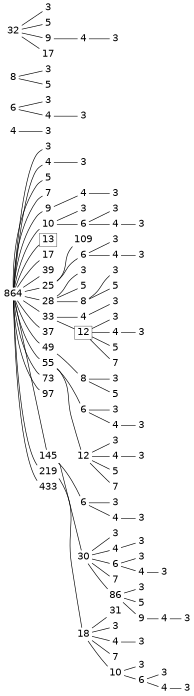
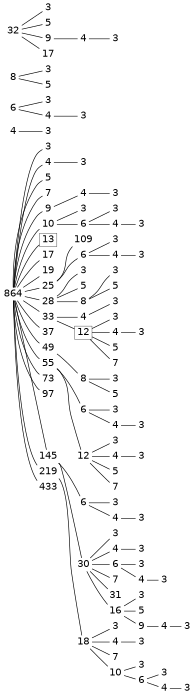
  digraph {
    nodesep=0.1
    rankdir=LR
    node [fontname=Helvetica fontsize=30 shape=plaintext]
    edge [dir=none style=bold]
    n1 [height=0.25 label=864 width=0.25]
    n2 [height=0.25 label=3 width=0.25]
    n3 [height=0.25 label=4 width=0.25]
    n4 [height=0.25 label=5 width=0.25]
    n5 [height=0.25 label=7 width=0.25]
    n6 [height=0.25 label=9 width=0.25]
    n7 [height=0.25 label=10 width=0.25]
    n8 [height=0.25 label=13 shape=box width=0.25]
    n9 [height=0.25 label=17 width=0.25]
-   n10 [height=0.25 label=39 width=0.25]
+   n10 [height=0.25 label=19 width=0.25]
    n11 [height=0.25 label=25 width=0.25]
    n12 [height=0.25 label=28 width=0.25]
    n13 [height=0.25 label=33 width=0.25]
    n14 [height=0.25 label=37 width=0.25]
    n15 [height=0.25 label=49 width=0.25]
    n16 [height=0.25 label=55 width=0.25]
    n17 [height=0.25 label=73 width=0.25]
    n18 [height=0.25 label=97 width=0.25]
    n19 [height=0.25 label=145 width=0.25]
    n20 [height=0.25 label=219 width=0.25]
    n21 [height=0.25 label=433 width=0.25]
    n22 [height=0.25 label=3 width=0.25]
    n23 [height=0.25 label=4 width=0.25]
    n24 [height=0.25 label=3 width=0.25]
    n25 [height=0.25 label=6 width=0.25]
    n26 [height=0.25 label=109 width=0.25]
    n27 [height=0.25 label=6 width=0.25]
    n28 [height=0.25 label=3 width=0.25]
    n29 [height=0.25 label=5 width=0.25]
    n30 [height=0.25 label=8 width=0.25]
    n31 [height=0.25 label=4 width=0.25]
    n32 [height=0.25 label=12 shape=box width=0.25]
    n33 [height=0.25 label=8 width=0.25]
    n34 [height=0.25 label=6 width=0.25]
    n35 [height=0.25 label=12 width=0.25]
    n36 [height=0.25 label=6 width=0.25]
    n37 [height=0.25 label=30 width=0.25]
    n38 [height=0.25 label=18 width=0.25]
    n39 [height=0.25 label=3 width=0.25]
    n40 [height=0.25 label=3 width=0.25]
    n41 [height=0.25 label=4 width=0.25]
    n42 [height=0.25 label=3 width=0.25]
    n43 [height=0.25 label=3 width=0.25]
    n44 [height=0.25 label=4 width=0.25]
    n45 [height=0.25 label=3 width=0.25]
    n46 [height=0.25 label=3 width=0.25]
    n47 [height=0.25 label=5 width=0.25]
    n48 [height=0.25 label=4 width=0.25]
    n49 [height=0.25 label=3 width=0.25]
    n50 [height=0.25 label=6 width=0.25]
    n51 [height=0.25 label=3 width=0.25]
    n52 [height=0.25 label=4 width=0.25]
    n53 [height=0.25 label=3 width=0.25]
    n54 [height=0.25 label=3 width=0.25]
    n55 [height=0.25 label=3 width=0.25]
    n56 [height=0.25 label=4 width=0.25]
    n57 [height=0.25 label=5 width=0.25]
    n58 [height=0.25 label=7 width=0.25]
    n59 [height=0.25 label=3 width=0.25]
    n60 [height=0.25 label=3 width=0.25]
    n61 [height=0.25 label=5 width=0.25]
    n62 [height=0.25 label=3 width=0.25]
    n63 [height=0.25 label=4 width=0.25]
    n64 [height=0.25 label=3 width=0.25]
    n65 [height=0.25 label=4 width=0.25]
    n66 [height=0.25 label=5 width=0.25]
    n67 [height=0.25 label=7 width=0.25]
    n68 [height=0.25 label=3 width=0.25]
    n69 [height=0.25 label=3 width=0.25]
    n70 [height=0.25 label=3 width=0.25]
    n71 [height=0.25 label=4 width=0.25]
    n72 [height=0.25 label=3 width=0.25]
    n73 [height=0.25 label=4 width=0.25]
    n74 [height=0.25 label=6 width=0.25]
    n75 [height=0.25 label=7 width=0.25]
    n76 [height=0.25 label=31 width=0.25]
-   n77 [height=0.25 label=86 width=0.25]
+   n77 [height=0.25 label=16 width=0.25]
    n78 [height=0.25 label=3 width=0.25]
    n79 [height=0.25 label=3 width=0.25]
    n80 [height=0.25 label=3 width=0.25]
    n81 [height=0.25 label=4 width=0.25]
    n82 [height=0.25 label=3 width=0.25]
    n83 [height=0.25 label=5 width=0.25]
    n84 [height=0.25 label=9 width=0.25]
    n85 [height=0.25 label=3 width=0.25]
    n86 [height=0.25 label=4 width=0.25]
    n87 [height=0.25 label=3 width=0.25]
    n88 [height=0.25 label=8 width=0.25]
    n89 [height=0.25 label=3 width=0.25]
    n90 [height=0.25 label=5 width=0.25]
    n91 [height=0.25 label=32 width=0.25]
    n92 [height=0.25 label=3 width=0.25]
    n93 [height=0.25 label=5 width=0.25]
    n94 [height=0.25 label=9 width=0.25]
    n95 [height=0.25 label=17 width=0.25]
    n96 [height=0.25 label=4 width=0.25]
    n97 [height=0.25 label=3 width=0.25]
    n98 [height=0.25 label=3 width=0.25]
    n99 [height=0.25 label=4 width=0.25]
    n100 [height=0.25 label=7 width=0.25]
    n101 [height=0.25 label=10 width=0.25]
    n102 [height=0.25 label=3 width=0.25]
    n103 [height=0.25 label=3 width=0.25]
    n104 [height=0.25 label=6 width=0.25]
    n105 [height=0.25 label=3 width=0.25]
    n106 [height=0.25 label=4 width=0.25]
    n107 [height=0.25 label=3 width=0.25]
    n1 -> n2
    n1 -> n3
    n1 -> n4
    n1 -> n5
    n1 -> n6
    n1 -> n7
    n1 -> n8
    n1 -> n9
    n1 -> n10
    n1 -> n11
    n1 -> n12
    n1 -> n13
    n1 -> n14
    n1 -> n15
    n1 -> n16
    n1 -> n17
    n1 -> n18
    n1 -> n19
    n1 -> n20
    n1 -> n21
    n3 -> n22
    n6 -> n23
    n7 -> n24
    n7 -> n25
    n11 -> n26
    n11 -> n27
    n12 -> n28
    n12 -> n29
    n12 -> n30
    n13 -> n31
    n13 -> n32
    n15 -> n33
    n16 -> n34
    n16 -> n35
    n19 -> n36
    n19 -> n37
    n20 -> n38
    n23 -> n39
    n25 -> n40
    n25 -> n41
    n27 -> n43
    n27 -> n44
    n30 -> n46
    n30 -> n47
    n31 -> n54
    n32 -> n55
    n32 -> n56
    n32 -> n57
    n32 -> n58
    n33 -> n60
    n33 -> n61
    n34 -> n62
    n34 -> n63
    n35 -> n64
    n35 -> n65
    n35 -> n66
    n35 -> n67
    n36 -> n70
    n36 -> n71
    n37 -> n72
    n37 -> n73
    n37 -> n74
    n37 -> n75
-   n38 -> n76
+   n37 -> n76
    n37 -> n77
    n38 -> n98
    n38 -> n99
    n38 -> n100
    n38 -> n101
    n41 -> n42
    n44 -> n45
    n48 -> n49
    n50 -> n51
    n50 -> n52
    n52 -> n53
    n56 -> n59
    n63 -> n68
    n65 -> n69
    n71 -> n78
    n73 -> n79
    n74 -> n80
    n74 -> n81
    n77 -> n82
    n77 -> n83
    n77 -> n84
    n81 -> n85
    n84 -> n86
    n86 -> n87
    n88 -> n89
    n88 -> n90
    n91 -> n92
    n91 -> n93
    n91 -> n94
    n91 -> n95
    n94 -> n96
    n96 -> n97
    n99 -> n102
    n101 -> n103
    n101 -> n104
    n104 -> n105
    n104 -> n106
    n106 -> n107
  }
